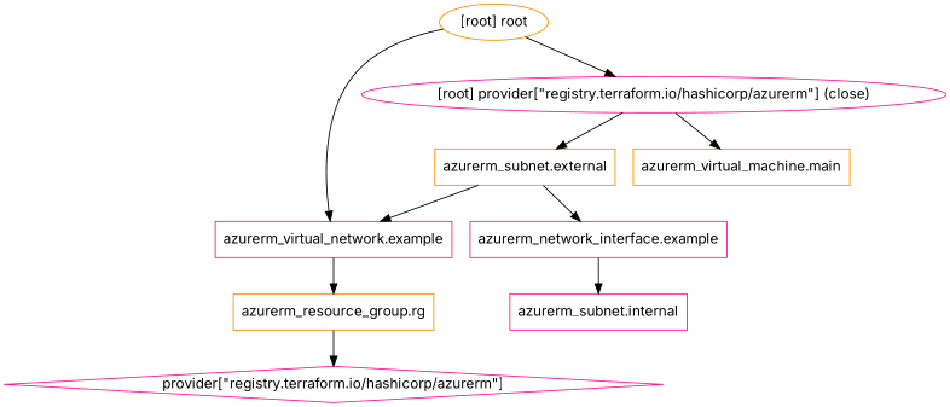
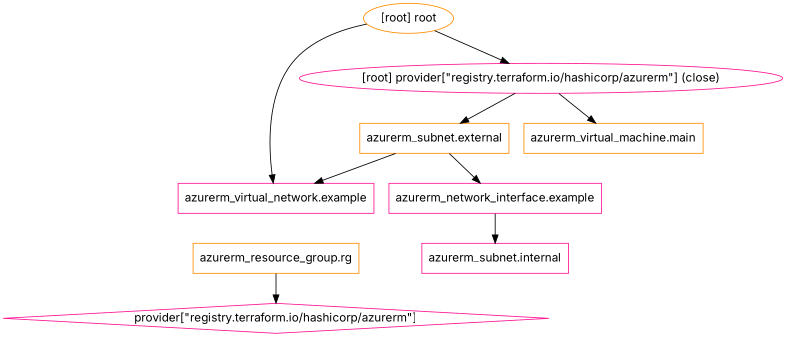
  digraph {
    compound=true
    fontname=Inter
    newrank=true
    node [color=deeppink fontname=Inter shape=box]
    edge [fontname=Inter]
    n1 [label="azurerm_network_interface.example"]
    n2 [label="azurerm_subnet.internal"]
    n3 [color=darkorange label="azurerm_resource_group.rg"]
    n4 [label="provider[\"registry.terraform.io/hashicorp/azurerm\"]" shape=diamond]
    n5 [color=darkorange label="azurerm_subnet.external"]
    n6 [label="azurerm_virtual_network.example"]
    n7 [color=darkorange label="azurerm_virtual_machine.main"]
    "[root] provider[\"registry.terraform.io/hashicorp/azurerm\"] (close)" [shape=""]
    "[root] root" [color=darkorange shape=""]
    subgraph sub_1 {
      n1
      n2
      n3
      n4
      n5
      n6
      n7
      "[root] provider[\"registry.terraform.io/hashicorp/azurerm\"] (close)"
      "[root] root"
    }
    n1 -> n2
    n3 -> n4
    n5 -> n1
    n5 -> n6
-   n6 -> n3
    "[root] provider[\"registry.terraform.io/hashicorp/azurerm\"] (close)" -> n5
    "[root] provider[\"registry.terraform.io/hashicorp/azurerm\"] (close)" -> n7
    "[root] root" -> n6
    "[root] root" -> "[root] provider[\"registry.terraform.io/hashicorp/azurerm\"] (close)"
  }
